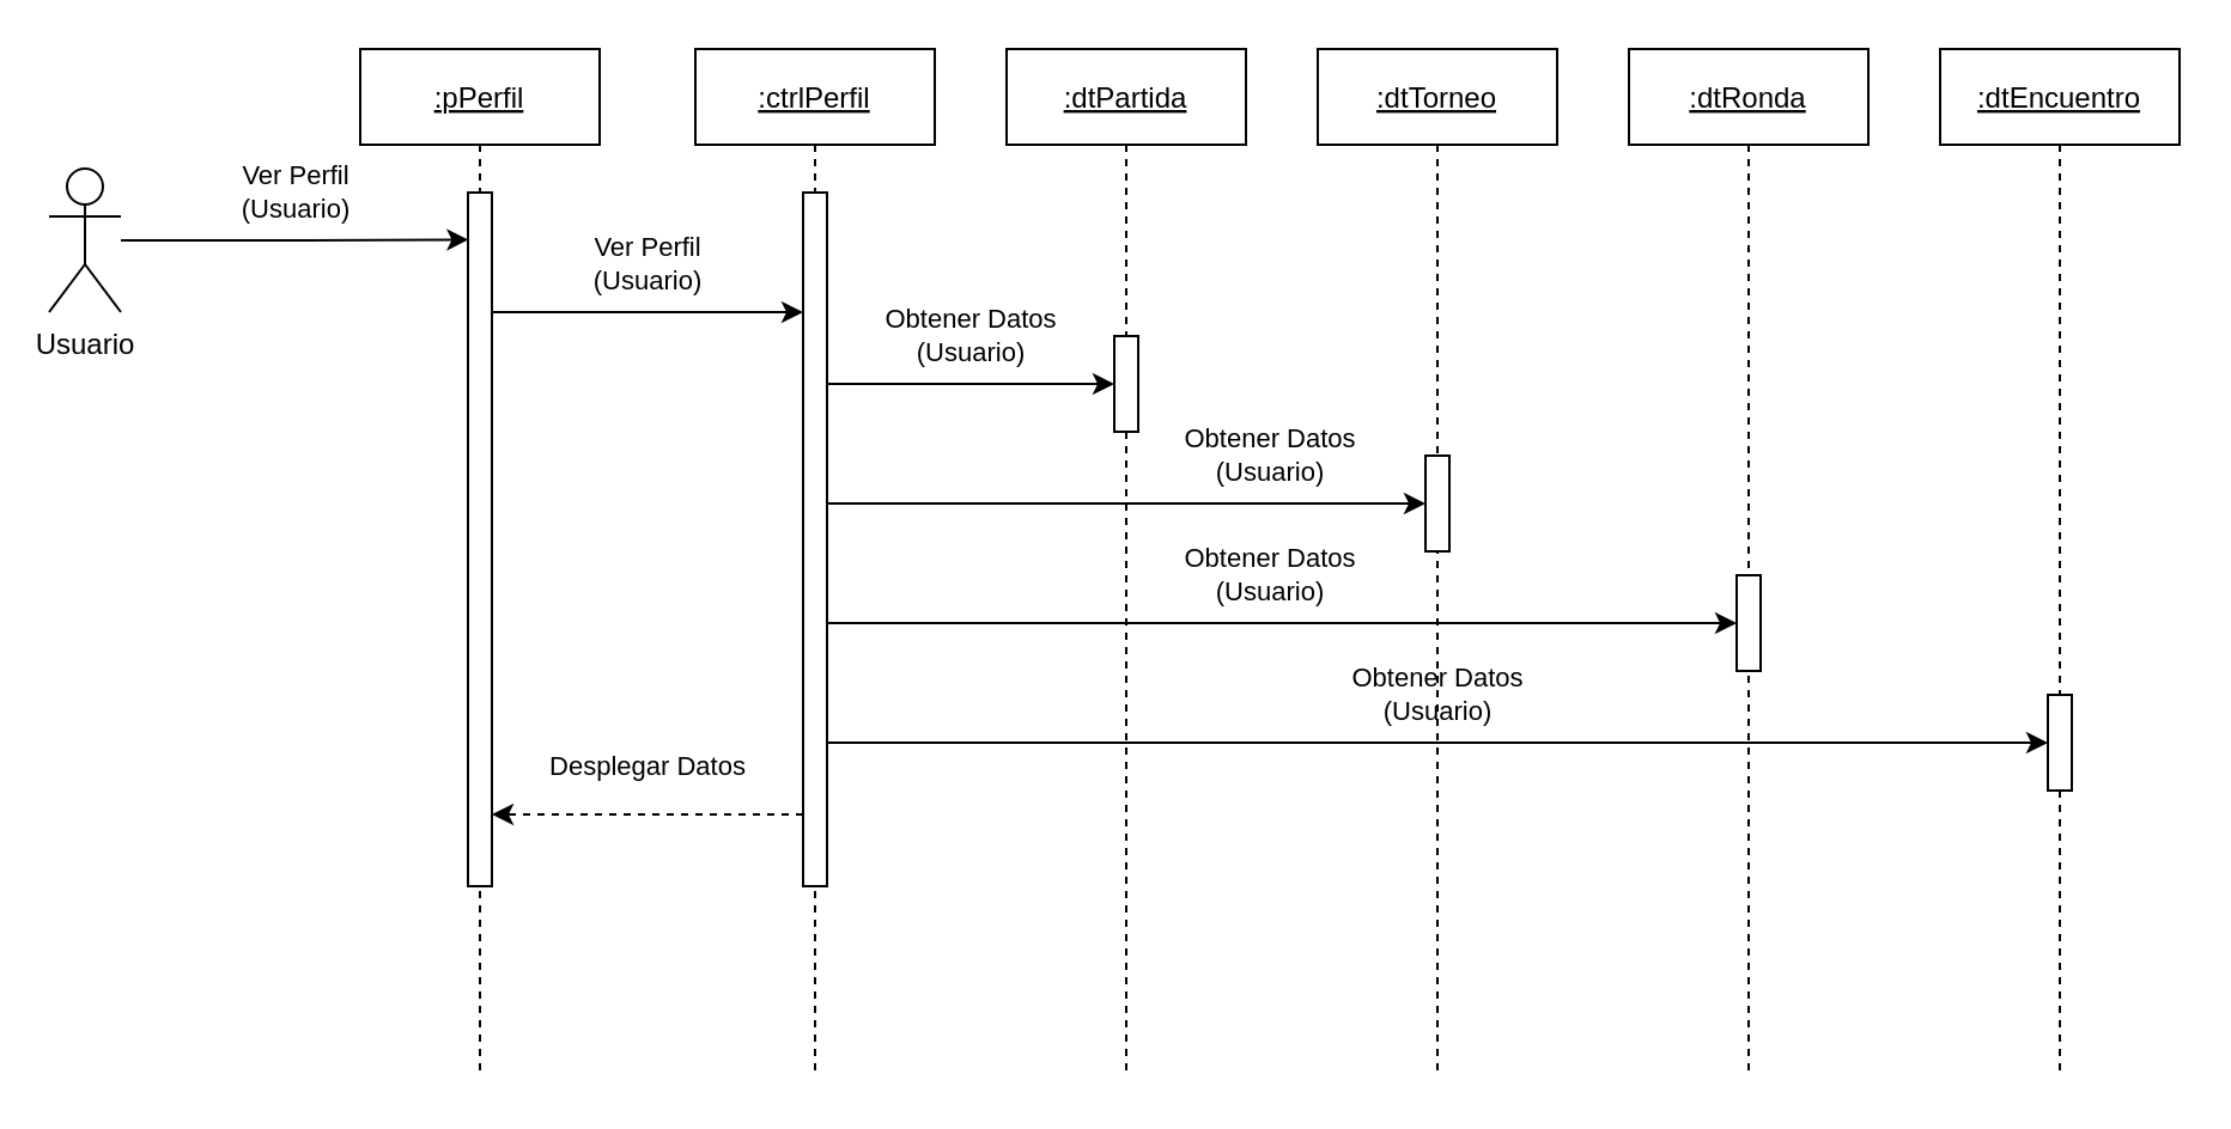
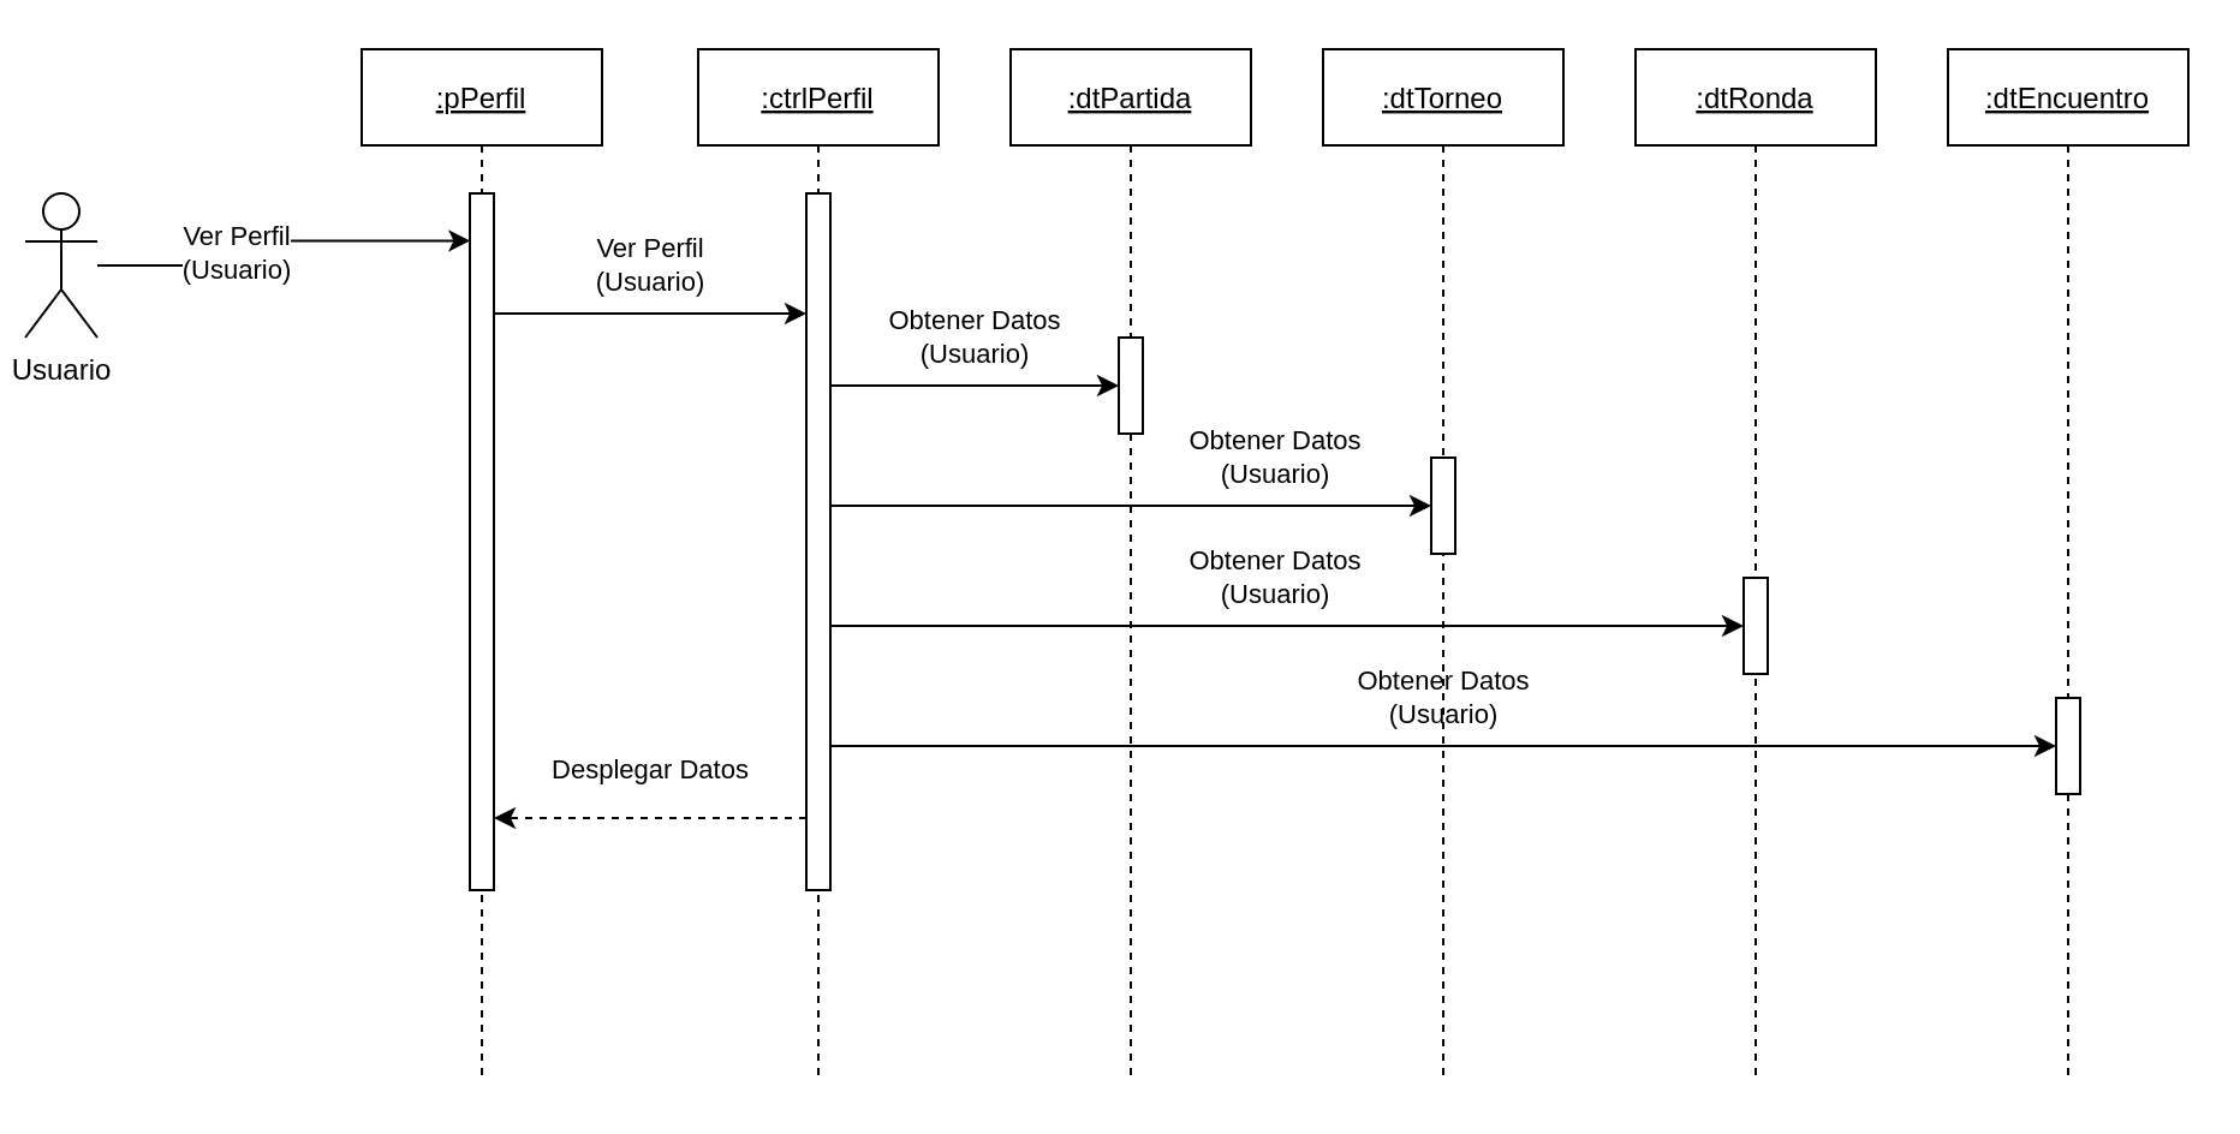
  <mxCell id="0" />
  <mxCell id="1" parent="0" />
  <mxCell id="2" value="Ver Perfil&lt;br&gt;(Usuario)" style="edgeStyle=orthogonalEdgeStyle;rounded=0;orthogonalLoop=1;jettySize=auto;html=1;endArrow=classic;endFill=1;entryX=0.02;entryY=0.068;entryDx=0;entryDy=0;entryPerimeter=0;" edge="1" parent="1" source="3" target="5"><mxGeometry x="0.001" y="20" relative="1" as="geometry"><mxPoint as="offset" /></mxGeometry></mxCell>
- <mxCell id="3" value="Usuario" style="shape=umlActor;verticalLabelPosition=bottom;verticalAlign=top;html=1;" vertex="1" parent="1"><mxGeometry x="20" y="70" width="30" height="60" as="geometry" /></mxCell>
+ <mxCell id="3" value="Usuario" style="shape=umlActor;verticalLabelPosition=bottom;verticalAlign=top;html=1;" vertex="1" parent="1"><mxGeometry x="10" y="80" width="30" height="60" as="geometry" /></mxCell>
  <mxCell id="4" value=":pPerfil" style="shape=umlLifeline;perimeter=lifelinePerimeter;container=1;collapsible=0;recursiveResize=0;rounded=0;shadow=0;strokeWidth=1;fontStyle=4" vertex="1" parent="1"><mxGeometry x="150" y="20" width="100" height="430" as="geometry" /></mxCell>
  <mxCell id="5" value="" style="points=[];perimeter=orthogonalPerimeter;rounded=0;shadow=0;strokeWidth=1;" vertex="1" parent="4"><mxGeometry x="45" y="60" width="10" height="290" as="geometry" /></mxCell>
  <mxCell id="6" value=":ctrlPerfil" style="shape=umlLifeline;perimeter=lifelinePerimeter;container=1;collapsible=0;recursiveResize=0;rounded=0;shadow=0;strokeWidth=1;fontStyle=4" vertex="1" parent="1"><mxGeometry x="290" y="20" width="100" height="430" as="geometry" /></mxCell>
  <mxCell id="7" value="" style="points=[];perimeter=orthogonalPerimeter;rounded=0;shadow=0;strokeWidth=1;" vertex="1" parent="6"><mxGeometry x="45" y="60" width="10" height="290" as="geometry" /></mxCell>
  <mxCell id="8" value="Ver Perfil&lt;br&gt;(Usuario)" style="edgeStyle=orthogonalEdgeStyle;rounded=0;orthogonalLoop=1;jettySize=auto;html=1;endArrow=classic;endFill=1;" edge="1" parent="1" source="5" target="7"><mxGeometry x="0.0" y="20" relative="1" as="geometry"><Array as="points"><mxPoint x="270" y="130" /><mxPoint x="270" y="130" /></Array><mxPoint as="offset" /></mxGeometry></mxCell>
  <mxCell id="9" value=":dtPartida" style="shape=umlLifeline;perimeter=lifelinePerimeter;container=1;collapsible=0;recursiveResize=0;rounded=0;shadow=0;strokeWidth=1;fontStyle=4" vertex="1" parent="1"><mxGeometry x="420" y="20" width="100" height="430" as="geometry" /></mxCell>
  <mxCell id="10" value="" style="points=[];perimeter=orthogonalPerimeter;rounded=0;shadow=0;strokeWidth=1;" vertex="1" parent="9"><mxGeometry x="45" y="120" width="10" height="40" as="geometry" /></mxCell>
  <mxCell id="11" value="Obtener Datos&lt;br&gt;(Usuario)" style="edgeStyle=orthogonalEdgeStyle;rounded=0;orthogonalLoop=1;jettySize=auto;html=1;endArrow=classic;endFill=1;" edge="1" parent="1" source="7" target="10"><mxGeometry y="20" relative="1" as="geometry"><Array as="points"><mxPoint x="410" y="160" /><mxPoint x="410" y="160" /></Array><mxPoint as="offset" /></mxGeometry></mxCell>
  <mxCell id="12" value=":dtTorneo" style="shape=umlLifeline;perimeter=lifelinePerimeter;container=1;collapsible=0;recursiveResize=0;rounded=0;shadow=0;strokeWidth=1;fontStyle=4" vertex="1" parent="1"><mxGeometry x="550" y="20" width="100" height="430" as="geometry" /></mxCell>
  <mxCell id="13" value="" style="points=[];perimeter=orthogonalPerimeter;rounded=0;shadow=0;strokeWidth=1;" vertex="1" parent="12"><mxGeometry x="45" y="170" width="10" height="40" as="geometry" /></mxCell>
  <mxCell id="14" value="Obtener Datos&lt;br&gt;(Usuario)" style="edgeStyle=orthogonalEdgeStyle;rounded=0;orthogonalLoop=1;jettySize=auto;html=1;endArrow=classic;endFill=1;labelBackgroundColor=none;" edge="1" parent="1" source="7" target="13"><mxGeometry x="0.48" y="20" relative="1" as="geometry"><Array as="points"><mxPoint x="410" y="210" /><mxPoint x="410" y="210" /></Array><mxPoint as="offset" /></mxGeometry></mxCell>
  <mxCell id="15" value=":dtRonda" style="shape=umlLifeline;perimeter=lifelinePerimeter;container=1;collapsible=0;recursiveResize=0;rounded=0;shadow=0;strokeWidth=1;fontStyle=4" vertex="1" parent="1"><mxGeometry x="680" y="20" width="100" height="430" as="geometry" /></mxCell>
  <mxCell id="16" value="" style="points=[];perimeter=orthogonalPerimeter;rounded=0;shadow=0;strokeWidth=1;" vertex="1" parent="15"><mxGeometry x="45" y="220" width="10" height="40" as="geometry" /></mxCell>
  <mxCell id="17" value="Obtener Datos&lt;br&gt;(Usuario)" style="edgeStyle=orthogonalEdgeStyle;rounded=0;orthogonalLoop=1;jettySize=auto;html=1;labelBackgroundColor=none;endArrow=classic;endFill=1;" edge="1" parent="1" source="7" target="16"><mxGeometry x="-0.026" y="20" relative="1" as="geometry"><Array as="points"><mxPoint x="440" y="260" /><mxPoint x="440" y="260" /></Array><mxPoint as="offset" /></mxGeometry></mxCell>
  <mxCell id="18" value=":dtEncuentro" style="shape=umlLifeline;perimeter=lifelinePerimeter;container=1;collapsible=0;recursiveResize=0;rounded=0;shadow=0;strokeWidth=1;fontStyle=4" vertex="1" parent="1"><mxGeometry x="810" y="20" width="100" height="430" as="geometry" /></mxCell>
  <mxCell id="19" value="" style="points=[];perimeter=orthogonalPerimeter;rounded=0;shadow=0;strokeWidth=1;" vertex="1" parent="18"><mxGeometry x="45" y="270" width="10" height="40" as="geometry" /></mxCell>
  <mxCell id="20" value="Obtener Datos&lt;br&gt;(Usuario)" style="edgeStyle=orthogonalEdgeStyle;rounded=0;orthogonalLoop=1;jettySize=auto;html=1;labelBackgroundColor=none;endArrow=classic;endFill=1;" edge="1" parent="1" source="7" target="19"><mxGeometry y="20" relative="1" as="geometry"><Array as="points"><mxPoint x="470" y="310" /><mxPoint x="470" y="310" /></Array><mxPoint as="offset" /></mxGeometry></mxCell>
  <mxCell id="21" value="Desplegar Datos" style="edgeStyle=orthogonalEdgeStyle;rounded=0;orthogonalLoop=1;jettySize=auto;html=1;labelBackgroundColor=none;endArrow=classic;endFill=1;dashed=1;" edge="1" parent="1" source="7" target="5"><mxGeometry x="0.154" y="-22" relative="1" as="geometry"><Array as="points"><mxPoint x="260" y="340" /><mxPoint x="260" y="340" /></Array><mxPoint x="10" y="2" as="offset" /></mxGeometry></mxCell>
